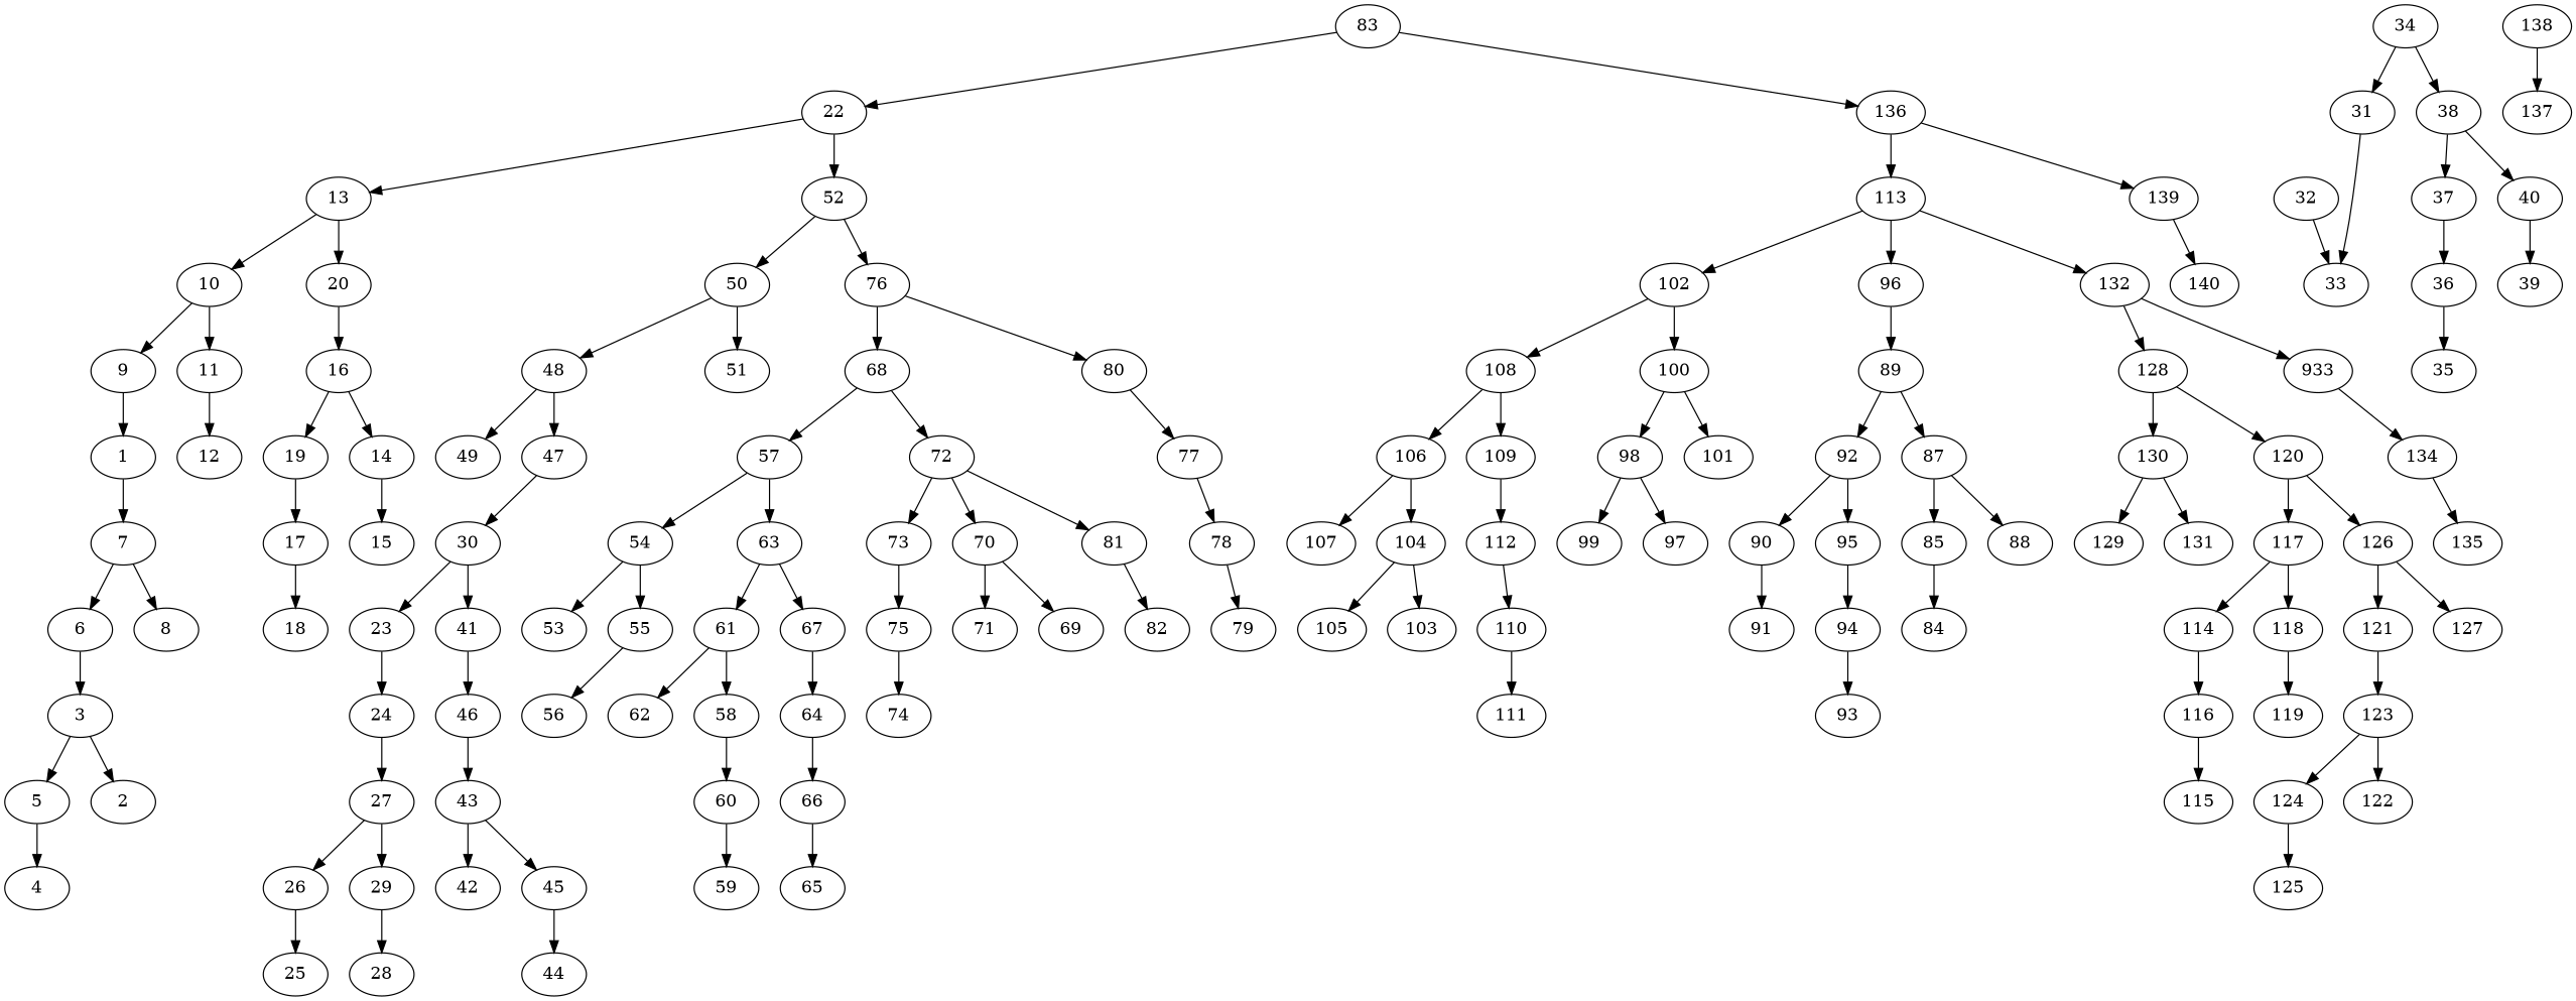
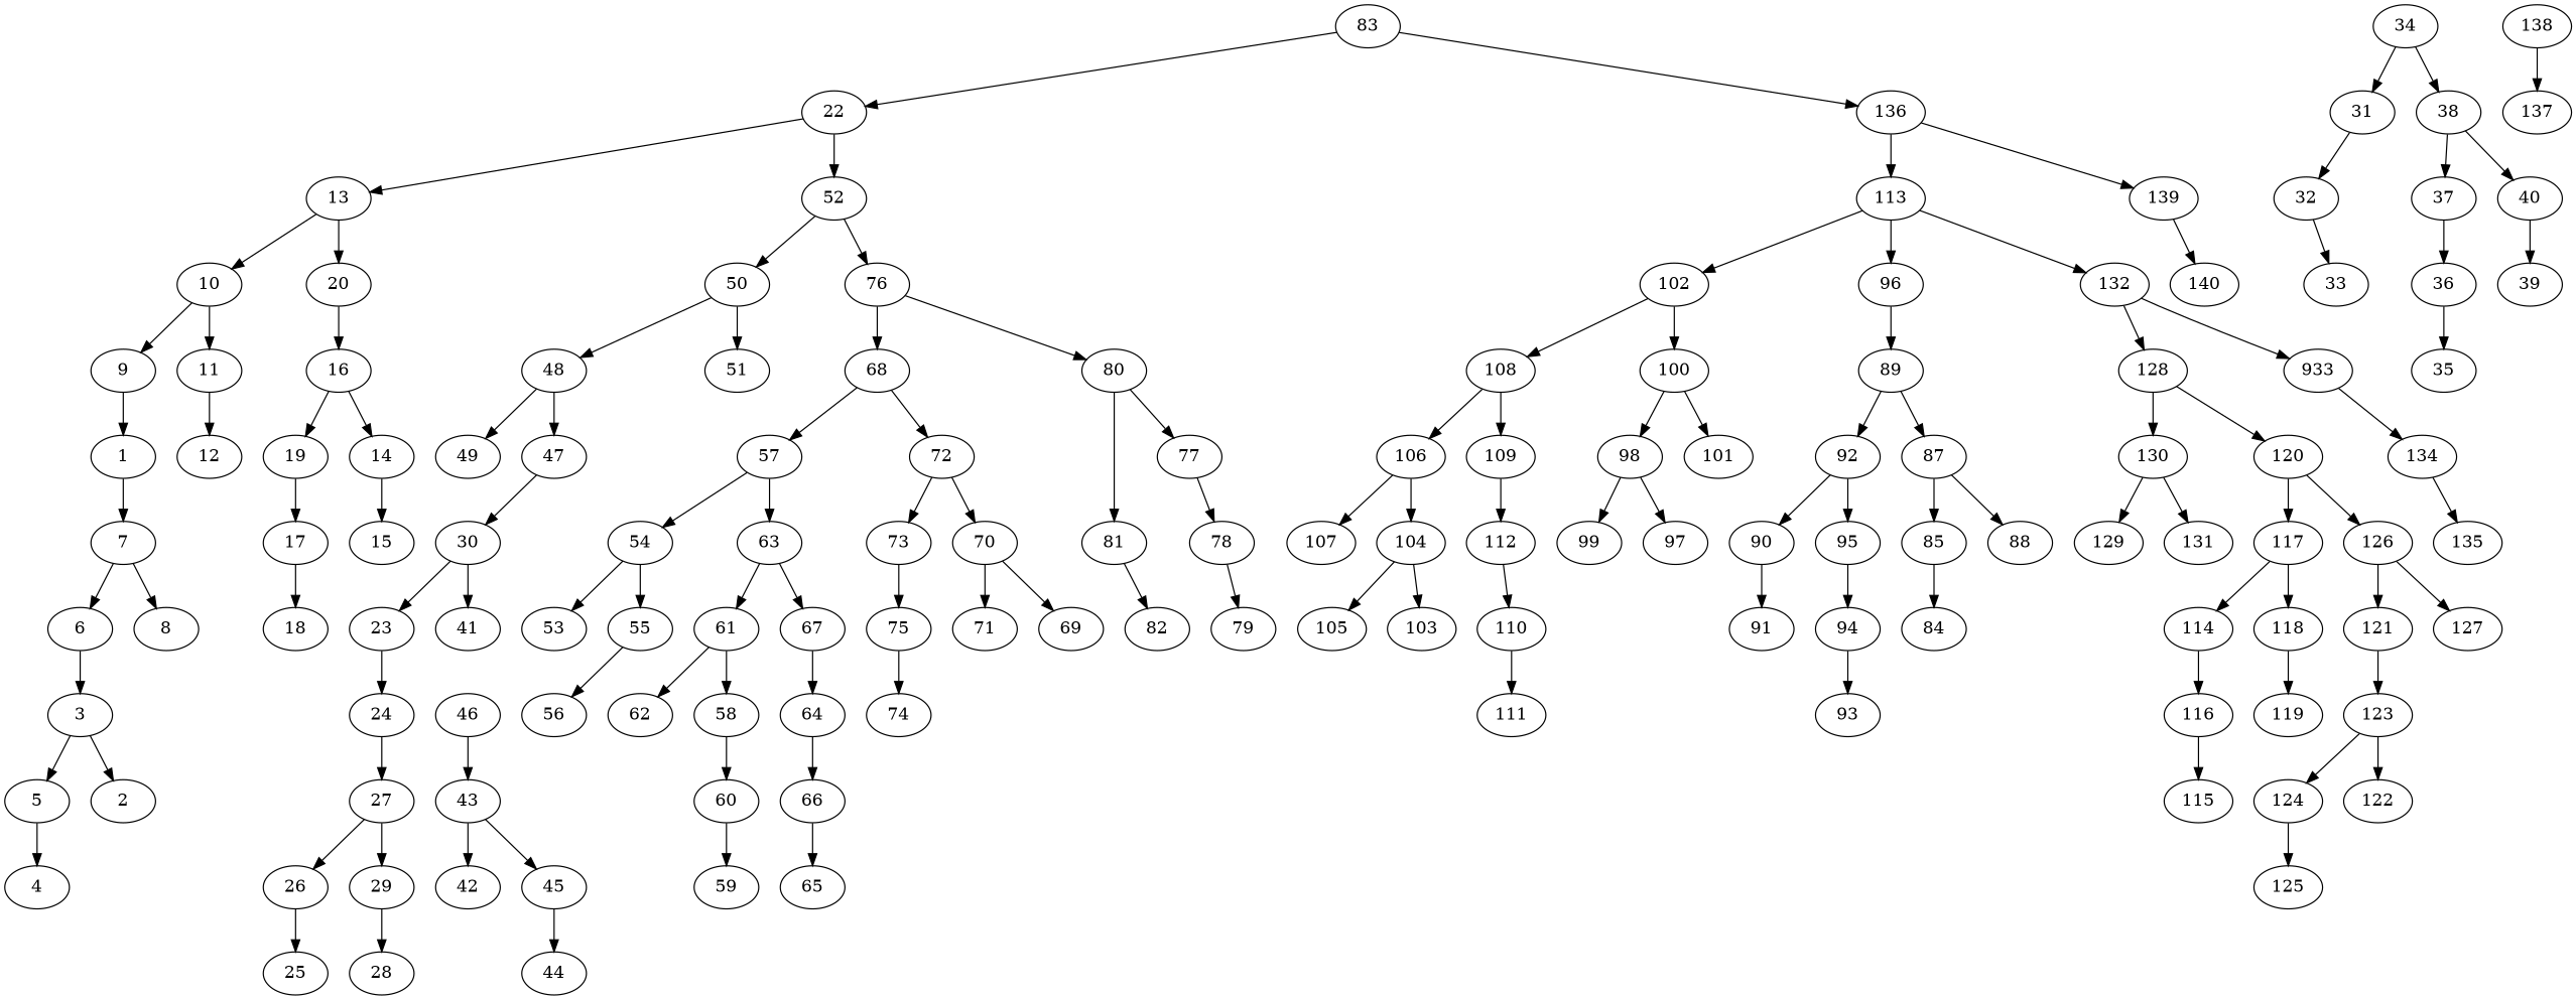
  digraph {
    83
    22
    136
    13
    52
    113
    139
    10
    20
    50
    76
    96
    132
    102
    140
    9
    11
    16
    48
    51
    68
    80
    1
    12
    14
    19
    7
    6
    8
    3
    2
    5
    4
    15
    17
    18
    47
    49
    57
    72
    77
    81
    30
    23
    41
    24
    46
    27
    34
    31
    38
    43
    26
    29
    25
    28
    32
    37
    40
    42
    45
    33
    36
    39
    35
    44
    54
    63
    70
    73
    78
    82
    53
    55
    61
    67
    69
    71
    75
    56
    58
    62
    64
    60
    66
    59
    65
    74
    79
    89
    128
    n92 [label=933]
    138
    137
    87
    92
    100
    108
    120
    130
    134
    85
    88
    90
    95
    98
    101
    106
    109
    84
    91
    94
    93
    97
    99
    104
    107
    112
    103
    105
    110
    111
    117
    126
    129
    131
    135
    114
    118
    121
    127
    116
    119
    123
    115
    122
    124
    125
    83 -> 22
    83 -> 136
    22 -> 13
    22 -> 52
    136 -> 113
    136 -> 139
    13 -> 10
    13 -> 20
    52 -> 50
    52 -> 76
    113 -> 96
    113 -> 132
    113 -> 102
    139 -> 140
    10 -> 9
    10 -> 11
    20 -> 16
    50 -> 48
    50 -> 51
    76 -> 68
    76 -> 80
    96 -> 89
    132 -> 128
    132 -> n92
    102 -> 100
    102 -> 108
    9 -> 1
    11 -> 12
    16 -> 14
    16 -> 19
    48 -> 47
    48 -> 49
    68 -> 57
    68 -> 72
    80 -> 77
-   72 -> 81
+   80 -> 81
    1 -> 7
    14 -> 15
    19 -> 17
    7 -> 6
    7 -> 8
    6 -> 3
    3 -> 2
    3 -> 5
    5 -> 4
    17 -> 18
    47 -> 30
    57 -> 54
    57 -> 63
    72 -> 70
    72 -> 73
    77 -> 78
    81 -> 82
    30 -> 23
    30 -> 41
    23 -> 24
-   41 -> 46
    24 -> 27
    46 -> 43
    27 -> 26
    27 -> 29
    34 -> 31
    34 -> 38
-   31 -> 33
+   31 -> 32
    38 -> 37
    38 -> 40
    43 -> 42
    43 -> 45
    26 -> 25
    29 -> 28
    32 -> 33
    37 -> 36
    40 -> 39
    45 -> 44
    36 -> 35
    54 -> 53
    54 -> 55
    63 -> 61
    63 -> 67
    70 -> 69
    70 -> 71
    73 -> 75
    78 -> 79
    55 -> 56
    61 -> 58
    61 -> 62
    67 -> 64
    75 -> 74
    58 -> 60
    64 -> 66
    60 -> 59
    66 -> 65
    89 -> 87
    89 -> 92
    128 -> 120
    128 -> 130
    n92 -> 134
    138 -> 137
    87 -> 85
    87 -> 88
    92 -> 90
    92 -> 95
    100 -> 98
    100 -> 101
    108 -> 106
    108 -> 109
    120 -> 117
    120 -> 126
    130 -> 129
    130 -> 131
    134 -> 135
    85 -> 84
    90 -> 91
    95 -> 94
    98 -> 97
    98 -> 99
    106 -> 104
    106 -> 107
    109 -> 112
    94 -> 93
    104 -> 103
    104 -> 105
    112 -> 110
    110 -> 111
    117 -> 114
    117 -> 118
    126 -> 121
    126 -> 127
    114 -> 116
    118 -> 119
    121 -> 123
    116 -> 115
    123 -> 122
    123 -> 124
    124 -> 125
  }
